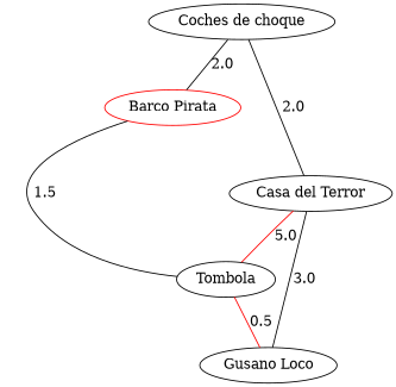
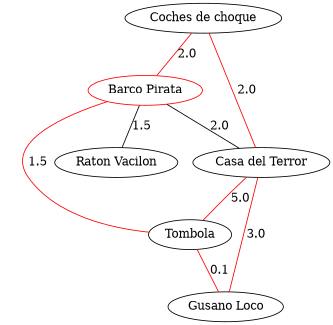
  strict graph {
    edge [color=red]
    n1 [color=red label="Barco Pirata"]
    n2 [label="Casa del Terror"]
    n3 [label=Tombola]
+   n4 [label="Raton Vacilon"]
    n5 [label="Gusano Loco"]
    n6 [label="Coches de choque"]
-   n1 -- n3 [color=black label=1.5]
+   n1 -- n2 [label=2.0 color=""]
+   n1 -- n3 [label=1.5]
+   n1 -- n4 [label=1.5 color=""]
    n2 -- n3 [label=5.0]
-   n2 -- n5 [label=3.0 color=""]
-   n3 -- n5 [label=0.5]
-   n6 -- n1 [color=black label=2.0]
-   n6 -- n2 [color=black label=2.0]
+   n2 -- n5 [label=3.0]
+   n3 -- n5 [label=0.1]
+   n6 -- n1 [label=2.0]
+   n6 -- n2 [label=2.0]
  }
